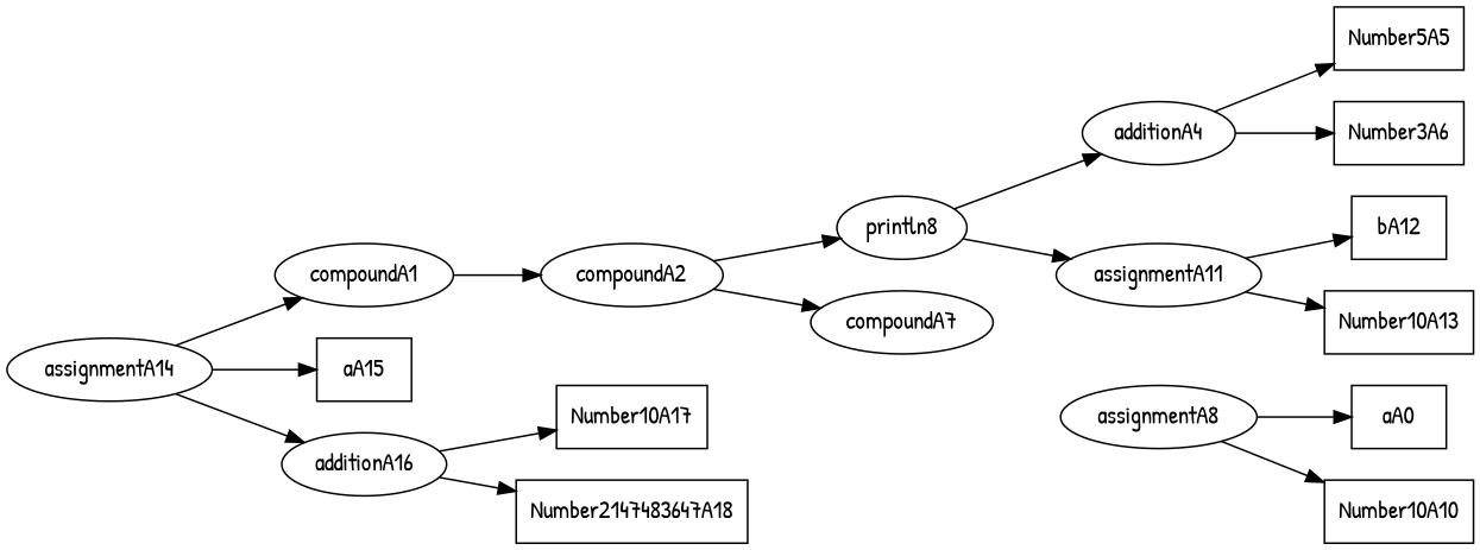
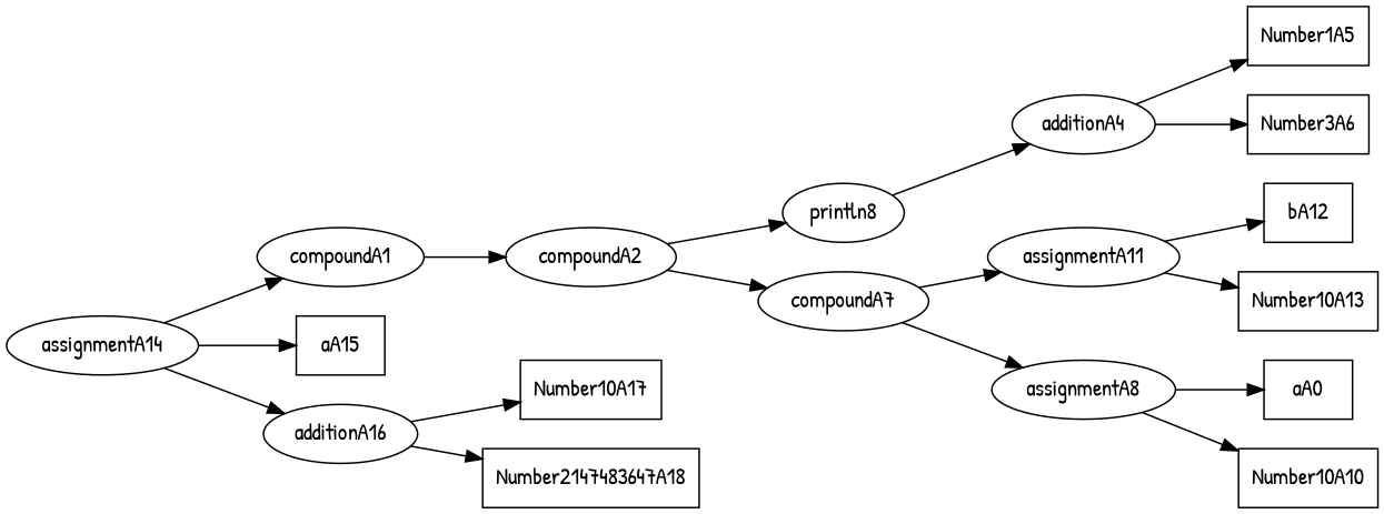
  digraph {
    fontname="Patrick Hand"
    rankdir=LR
    node [fontname="Patrick Hand"]
    edge [fontname="Patrick Hand"]
    compoundA1
    compoundA2
    n3 [label=println8]
    compoundA7
    assignmentA14
    aA15 [shape=box]
    additionA16
    additionA4
    assignmentA8
    assignmentA11
-   Number5A5 [shape=box]
+   Number5A5 [shape=box label=Number1A5]
    Number3A6 [shape=box]
    n13 [label=aA0 shape=box]
    Number10A10 [shape=box]
    bA12 [shape=box]
    n16 [label=Number10A13 shape=box]
    Number10A17 [shape=box]
    Number2147483647A18 [shape=box]
    compoundA1 -> compoundA2
    compoundA2 -> n3
    compoundA2 -> compoundA7
    n3 -> additionA4
-   n3 -> assignmentA11
+   compoundA7 -> assignmentA8
+   compoundA7 -> assignmentA11
    assignmentA14 -> compoundA1
    assignmentA14 -> aA15
    assignmentA14 -> additionA16
    additionA16 -> Number10A17
    additionA16 -> Number2147483647A18
    additionA4 -> Number5A5
    additionA4 -> Number3A6
    assignmentA8 -> n13
    assignmentA8 -> Number10A10
    assignmentA11 -> bA12
    assignmentA11 -> n16
  }
